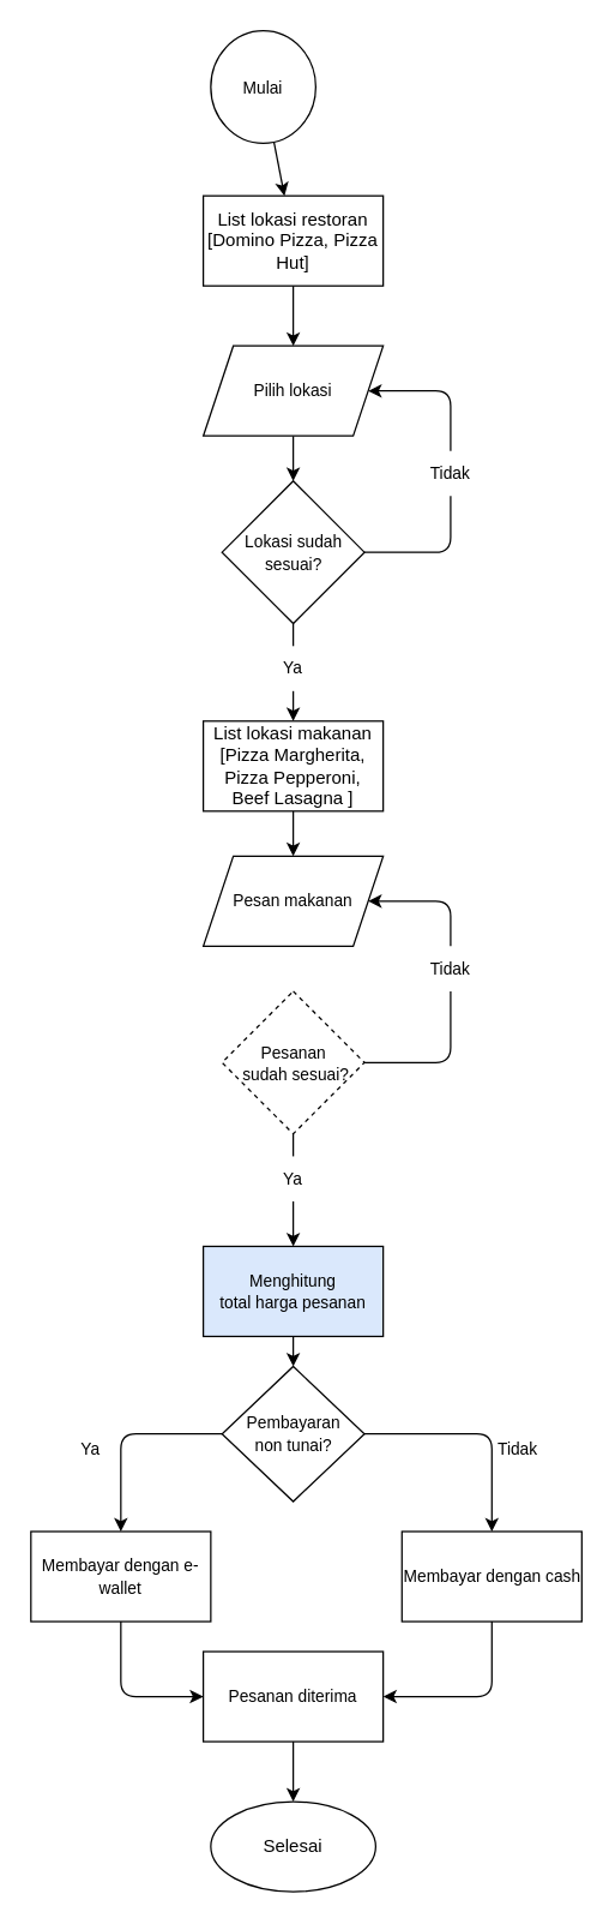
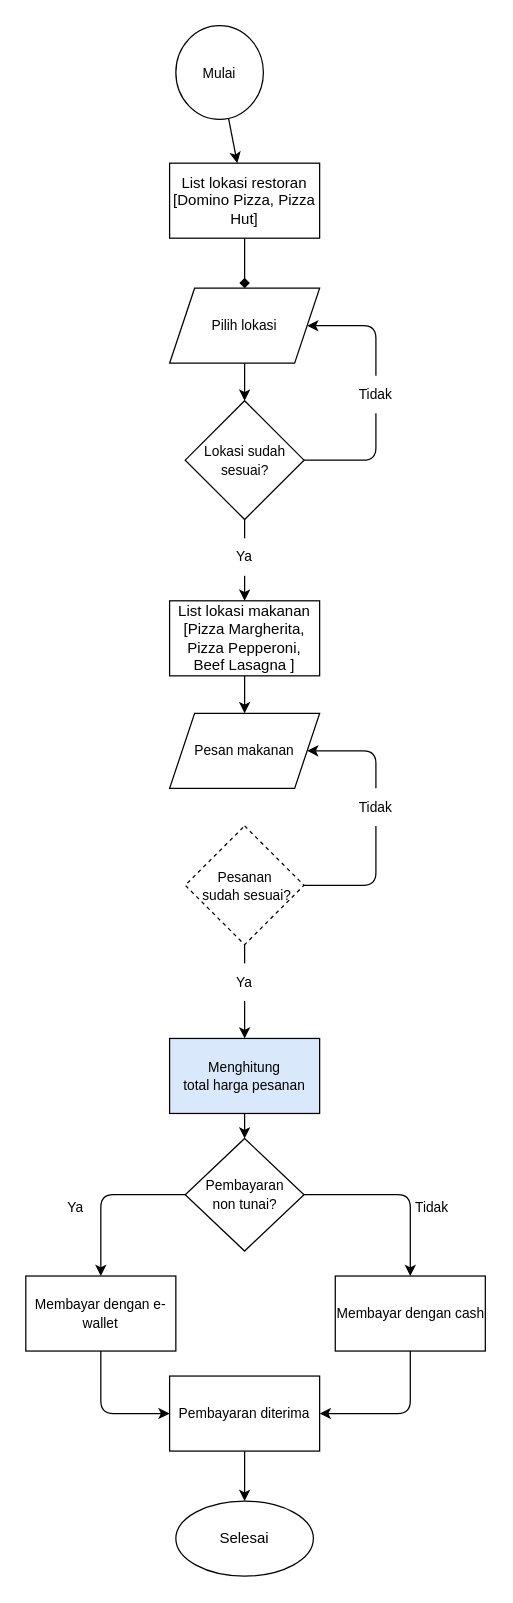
  <mxCell id="0" />
  <mxCell id="1" parent="0" />
  <mxCell id="2" value="" style="edgeStyle=none;html=1;" parent="1" source="3" target="20" edge="1"><mxGeometry relative="1" as="geometry" /></mxCell>
  <mxCell id="3" value="&lt;font style=&quot;font-size: 11px&quot;&gt;Mulai&lt;/font&gt;" style="ellipse;whiteSpace=wrap;html=1;" parent="1" vertex="1"><mxGeometry x="140" y="20" width="70" height="75" as="geometry" /></mxCell>
  <mxCell id="4" value="Selesai" style="ellipse;whiteSpace=wrap;html=1;" parent="1" vertex="1"><mxGeometry x="140" y="1200" width="110" height="60" as="geometry" /></mxCell>
  <mxCell id="5" value="" style="edgeStyle=none;html=1;" parent="1" source="6" target="7" edge="1"><mxGeometry relative="1" as="geometry" /></mxCell>
  <mxCell id="6" value="&lt;font style=&quot;font-size: 11px&quot;&gt;Pilih lokasi&lt;/font&gt;" style="shape=parallelogram;perimeter=parallelogramPerimeter;whiteSpace=wrap;html=1;fixedSize=1;" parent="1" vertex="1"><mxGeometry x="135" y="230" width="120" height="60" as="geometry" /></mxCell>
  <mxCell id="7" value="&lt;font style=&quot;font-size: 11px&quot;&gt;Lokasi sudah sesuai?&lt;/font&gt;" style="rhombus;whiteSpace=wrap;html=1;" parent="1" vertex="1"><mxGeometry x="147.5" y="320" width="95" height="95" as="geometry" /></mxCell>
  <mxCell id="8" value="&lt;font style=&quot;font-size: 11px&quot;&gt;Tidak&lt;/font&gt;" style="text;html=1;strokeColor=none;fillColor=none;align=center;verticalAlign=middle;whiteSpace=wrap;rounded=0;" parent="1" vertex="1"><mxGeometry x="270" y="300" width="60" height="30" as="geometry" /></mxCell>
  <mxCell id="9" value="" style="edgeStyle=none;html=1;exitX=0.5;exitY=1;exitDx=0;exitDy=0;" parent="1" source="21" target="13" edge="1"><mxGeometry relative="1" as="geometry"><mxPoint x="195" y="510" as="sourcePoint" /></mxGeometry></mxCell>
  <mxCell id="10" value="" style="edgeStyle=none;html=1;" parent="1" source="11" target="21" edge="1"><mxGeometry relative="1" as="geometry" /></mxCell>
  <mxCell id="11" value="&lt;font style=&quot;font-size: 11px&quot;&gt;Ya&lt;/font&gt;" style="text;html=1;strokeColor=none;fillColor=none;align=center;verticalAlign=middle;whiteSpace=wrap;rounded=0;" parent="1" vertex="1"><mxGeometry x="165" y="430" width="60" height="30" as="geometry" /></mxCell>
  <mxCell id="12" value="" style="edgeStyle=none;html=1;entryX=0.5;entryY=0;entryDx=0;entryDy=0;endArrow=none;" parent="1" source="7" target="11" edge="1"><mxGeometry relative="1" as="geometry"><mxPoint x="195" y="380" as="sourcePoint" /><mxPoint x="195" y="500" as="targetPoint" /></mxGeometry></mxCell>
  <mxCell id="13" value="&lt;font style=&quot;font-size: 11px&quot;&gt;Pesan makanan&lt;/font&gt;" style="shape=parallelogram;perimeter=parallelogramPerimeter;whiteSpace=wrap;html=1;fixedSize=1;" parent="1" vertex="1"><mxGeometry x="135" y="570" width="120" height="60" as="geometry" /></mxCell>
  <mxCell id="14" value="&lt;font style=&quot;font-size: 11px&quot;&gt;Pesanan&lt;br&gt;&amp;nbsp;sudah sesuai?&lt;/font&gt;" style="rhombus;whiteSpace=wrap;html=1;dashed=1;" parent="1" vertex="1"><mxGeometry x="147.5" y="660" width="95" height="95" as="geometry" /></mxCell>
  <mxCell id="15" value="&lt;font style=&quot;font-size: 11px&quot;&gt;Tidak&lt;/font&gt;" style="text;html=1;strokeColor=none;fillColor=none;align=center;verticalAlign=middle;whiteSpace=wrap;rounded=0;" parent="1" vertex="1"><mxGeometry x="270" y="630" width="60" height="30" as="geometry" /></mxCell>
  <mxCell id="16" value="" style="edgeStyle=none;html=1;" edge="1" parent="1" source="17" target="23"><mxGeometry relative="1" as="geometry" /></mxCell>
  <mxCell id="17" value="&lt;font style=&quot;font-size: 11px&quot;&gt;Ya&lt;/font&gt;" style="text;html=1;strokeColor=none;fillColor=none;align=center;verticalAlign=middle;whiteSpace=wrap;rounded=0;" parent="1" vertex="1"><mxGeometry x="165" y="770" width="60" height="30" as="geometry" /></mxCell>
  <mxCell id="18" value="" style="edgeStyle=none;html=1;fontSize=11;endArrow=none;" parent="1" source="14" target="17" edge="1"><mxGeometry relative="1" as="geometry"><mxPoint x="195" y="755" as="sourcePoint" /><mxPoint x="195" y="820" as="targetPoint" /></mxGeometry></mxCell>
- <mxCell id="19" value="" style="edgeStyle=none;html=1;" parent="1" source="20" target="6" edge="1"><mxGeometry relative="1" as="geometry" /></mxCell>
+ <mxCell id="19" value="" style="edgeStyle=none;html=1;endArrow=diamond;" parent="1" source="20" target="6" edge="1"><mxGeometry relative="1" as="geometry" /></mxCell>
  <mxCell id="20" value="List lokasi restoran&lt;br&gt;[Domino Pizza, Pizza Hut]" style="rounded=0;whiteSpace=wrap;html=1;" parent="1" vertex="1"><mxGeometry x="135" y="130" width="120" height="60" as="geometry" /></mxCell>
  <mxCell id="21" value="List lokasi makanan&lt;br&gt;[Pizza Margherita, Pizza Pepperoni, Beef Lasagna ]" style="rounded=0;whiteSpace=wrap;html=1;" parent="1" vertex="1"><mxGeometry x="135" y="480" width="120" height="60" as="geometry" /></mxCell>
  <mxCell id="22" value="" style="edgeStyle=none;html=1;fontSize=11;" edge="1" parent="1" source="23" target="24"><mxGeometry relative="1" as="geometry" /></mxCell>
  <mxCell id="23" value="&lt;font style=&quot;font-size: 11px&quot;&gt;Menghitung&lt;br&gt;total harga pesanan&lt;/font&gt;" style="rounded=0;whiteSpace=wrap;html=1;fillColor=#dae8fc;" vertex="1" parent="1"><mxGeometry x="135" y="830" width="120" height="60" as="geometry" /></mxCell>
  <mxCell id="24" value="&lt;span style=&quot;font-size: 11px&quot;&gt;Pembayaran &lt;br&gt;non tunai?&lt;/span&gt;" style="rhombus;whiteSpace=wrap;html=1;" vertex="1" parent="1"><mxGeometry x="147.5" y="910" width="95" height="90" as="geometry" /></mxCell>
  <mxCell id="25" value="&lt;span style=&quot;font-size: 11px&quot;&gt;Membayar dengan e-wallet&lt;/span&gt;" style="rounded=0;whiteSpace=wrap;html=1;" vertex="1" parent="1"><mxGeometry x="20" y="1020" width="120" height="60" as="geometry" /></mxCell>
  <mxCell id="26" value="&lt;span style=&quot;font-size: 11px&quot;&gt;Membayar dengan cash&lt;/span&gt;" style="rounded=0;whiteSpace=wrap;html=1;" vertex="1" parent="1"><mxGeometry x="267.5" y="1020" width="120" height="60" as="geometry" /></mxCell>
  <mxCell id="27" value="" style="edgeStyle=none;html=1;fontSize=11;startArrow=none;startFill=0;endArrow=classic;endFill=1;" edge="1" parent="1" source="28" target="4"><mxGeometry relative="1" as="geometry" /></mxCell>
- <mxCell id="28" value="&lt;span style=&quot;font-size: 11px&quot;&gt;Pesanan diterima&lt;/span&gt;" style="rounded=0;whiteSpace=wrap;html=1;" vertex="1" parent="1"><mxGeometry x="135" y="1100" width="120" height="60" as="geometry" /></mxCell>
+ <mxCell id="28" value="&lt;span style=&quot;font-size: 11px&quot;&gt;Pembayaran diterima&lt;/span&gt;" style="rounded=0;whiteSpace=wrap;html=1;" vertex="1" parent="1"><mxGeometry x="135" y="1100" width="120" height="60" as="geometry" /></mxCell>
  <mxCell id="29" value="" style="edgeStyle=segmentEdgeStyle;endArrow=classic;html=1;fontSize=11;exitX=1;exitY=0.5;exitDx=0;exitDy=0;entryX=0.5;entryY=0;entryDx=0;entryDy=0;" edge="1" parent="1" source="24" target="26"><mxGeometry width="50" height="50" relative="1" as="geometry"><mxPoint x="270" y="970" as="sourcePoint" /><mxPoint x="320" y="920" as="targetPoint" /></mxGeometry></mxCell>
  <mxCell id="30" value="" style="edgeStyle=segmentEdgeStyle;endArrow=classic;html=1;fontSize=11;entryX=0.5;entryY=0;entryDx=0;entryDy=0;exitX=0;exitY=0.5;exitDx=0;exitDy=0;" edge="1" parent="1" source="24" target="25"><mxGeometry width="50" height="50" relative="1" as="geometry"><mxPoint x="100" y="1050" as="sourcePoint" /><mxPoint x="150" y="1000" as="targetPoint" /></mxGeometry></mxCell>
  <mxCell id="31" value="" style="edgeStyle=segmentEdgeStyle;endArrow=none;html=1;fontSize=11;exitX=1;exitY=0.5;exitDx=0;exitDy=0;entryX=0.5;entryY=1;entryDx=0;entryDy=0;endFill=0;" edge="1" parent="1" source="14" target="15"><mxGeometry width="50" height="50" relative="1" as="geometry"><mxPoint x="100" y="640" as="sourcePoint" /><mxPoint x="150" y="590" as="targetPoint" /></mxGeometry></mxCell>
  <mxCell id="32" value="" style="edgeStyle=segmentEdgeStyle;endArrow=none;html=1;fontSize=11;exitX=1;exitY=0.5;exitDx=0;exitDy=0;endFill=0;startArrow=classic;startFill=1;" edge="1" parent="1" source="13" target="15"><mxGeometry width="50" height="50" relative="1" as="geometry"><mxPoint x="100" y="640" as="sourcePoint" /><mxPoint x="150" y="590" as="targetPoint" /></mxGeometry></mxCell>
  <mxCell id="33" value="" style="edgeStyle=segmentEdgeStyle;endArrow=none;html=1;fontSize=11;entryX=0.5;entryY=1;entryDx=0;entryDy=0;exitX=1;exitY=0.5;exitDx=0;exitDy=0;endFill=0;" edge="1" parent="1" source="7" target="8"><mxGeometry width="50" height="50" relative="1" as="geometry"><mxPoint x="100" y="390" as="sourcePoint" /><mxPoint x="150" y="340" as="targetPoint" /></mxGeometry></mxCell>
  <mxCell id="34" value="" style="edgeStyle=segmentEdgeStyle;endArrow=none;html=1;fontSize=11;exitX=1;exitY=0.5;exitDx=0;exitDy=0;entryX=0.5;entryY=0;entryDx=0;entryDy=0;endFill=0;startArrow=classic;startFill=1;" edge="1" parent="1" source="6" target="8"><mxGeometry width="50" height="50" relative="1" as="geometry"><mxPoint x="100" y="300" as="sourcePoint" /><mxPoint x="150" y="250" as="targetPoint" /></mxGeometry></mxCell>
  <mxCell id="35" value="" style="edgeStyle=segmentEdgeStyle;endArrow=none;html=1;fontSize=11;exitX=0;exitY=0.5;exitDx=0;exitDy=0;startArrow=classic;startFill=1;endFill=0;" edge="1" parent="1" source="28" target="25"><mxGeometry width="50" height="50" relative="1" as="geometry"><mxPoint x="100" y="1140" as="sourcePoint" /><mxPoint x="150" y="1090" as="targetPoint" /></mxGeometry></mxCell>
  <mxCell id="36" value="" style="edgeStyle=segmentEdgeStyle;endArrow=none;html=1;fontSize=11;exitX=1;exitY=0.5;exitDx=0;exitDy=0;entryX=0.5;entryY=1;entryDx=0;entryDy=0;startArrow=classic;startFill=1;endFill=0;" edge="1" parent="1" source="28" target="26"><mxGeometry width="50" height="50" relative="1" as="geometry"><mxPoint x="145" y="1140" as="sourcePoint" /><mxPoint x="90" y="1090" as="targetPoint" /></mxGeometry></mxCell>
  <mxCell id="37" value="Tidak" style="text;html=1;strokeColor=none;fillColor=none;align=center;verticalAlign=middle;whiteSpace=wrap;rounded=0;fontSize=11;" vertex="1" parent="1"><mxGeometry x="315" y="950" width="60" height="30" as="geometry" /></mxCell>
  <mxCell id="38" value="Ya" style="text;html=1;strokeColor=none;fillColor=none;align=center;verticalAlign=middle;whiteSpace=wrap;rounded=0;fontSize=11;" vertex="1" parent="1"><mxGeometry x="30" y="950" width="60" height="30" as="geometry" /></mxCell>
